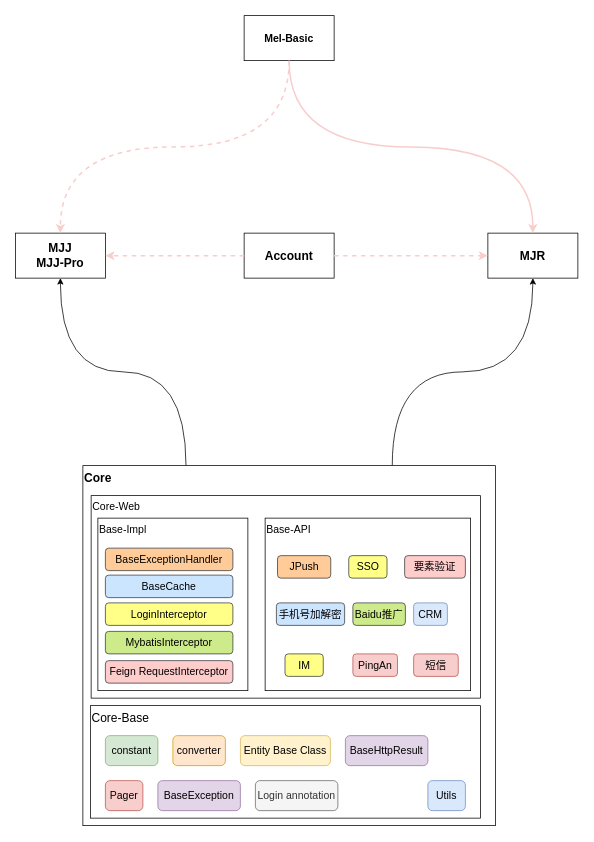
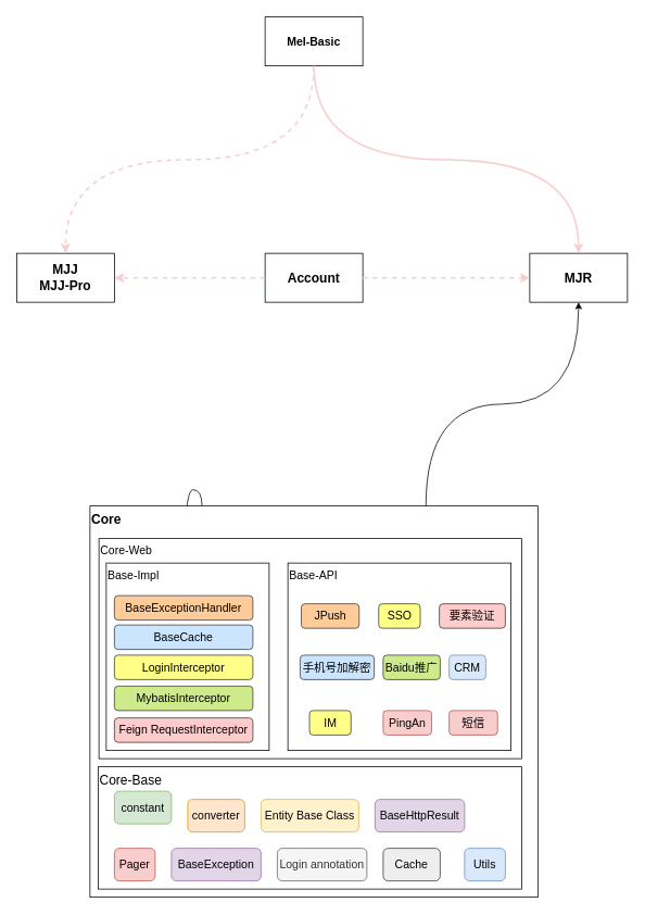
  <mxCell id="0" />
  <mxCell id="1" parent="0" />
- <mxCell id="2" value="" style="edgeStyle=orthogonalEdgeStyle;rounded=0;orthogonalLoop=1;jettySize=auto;html=1;fontSize=14;curved=1;exitX=0.25;exitY=0;exitDx=0;exitDy=0;" edge="1" parent="1" source="4" target="32"><mxGeometry relative="1" as="geometry" /></mxCell>
+ <mxCell id="2" value="" style="edgeStyle=orthogonalEdgeStyle;rounded=0;orthogonalLoop=1;jettySize=auto;html=1;fontSize=14;curved=1;exitX=0.25;exitY=0;exitDx=0;exitDy=0;" edge="1" parent="1" source="4" target="15"><mxGeometry relative="1" as="geometry" /></mxCell>
  <mxCell id="3" value="" style="edgeStyle=orthogonalEdgeStyle;rounded=0;orthogonalLoop=1;jettySize=auto;html=1;fontSize=14;curved=1;exitX=0.75;exitY=0;exitDx=0;exitDy=0;" edge="1" parent="1" source="4" target="33"><mxGeometry relative="1" as="geometry" /></mxCell>
  <mxCell id="4" value="Core" style="rounded=0;whiteSpace=wrap;html=1;align=left;fontStyle=1;verticalAlign=top;fontSize=16;" vertex="1" parent="1"><mxGeometry x="110" y="620" width="550" height="480" as="geometry" /></mxCell>
  <mxCell id="5" value="Core-Base" style="rounded=0;whiteSpace=wrap;html=1;fontSize=16;align=left;verticalAlign=top;" vertex="1" parent="1"><mxGeometry x="120" y="940" width="520" height="150" as="geometry" /></mxCell>
- <mxCell id="6" value="constant" style="rounded=1;whiteSpace=wrap;fontSize=14;align=center;fillColor=#d5e8d4;strokeColor=#82b366;" vertex="1" parent="1"><mxGeometry x="140" y="980" width="70" height="40" as="geometry" /></mxCell>
+ <mxCell id="6" value="constant" style="rounded=1;whiteSpace=wrap;fontSize=14;align=center;fillColor=#d5e8d4;strokeColor=#82b366;" vertex="1" parent="1"><mxGeometry x="140" y="970" width="70" height="40" as="geometry" /></mxCell>
  <mxCell id="7" value="converter" style="rounded=1;whiteSpace=wrap;fontSize=14;align=center;fillColor=#ffe6cc;strokeColor=#d79b00;" vertex="1" parent="1"><mxGeometry x="230" y="980" width="70" height="40" as="geometry" /></mxCell>
  <mxCell id="8" value="Entity Base Class" style="rounded=1;whiteSpace=wrap;fontSize=14;align=center;fillColor=#fff2cc;strokeColor=#d6b656;" vertex="1" parent="1"><mxGeometry x="320" y="980" width="120" height="40" as="geometry" /></mxCell>
  <mxCell id="9" value="Pager" style="rounded=1;whiteSpace=wrap;html=1;fontSize=14;align=center;fillColor=#f8cecc;strokeColor=#b85450;" vertex="1" parent="1"><mxGeometry x="140" y="1040" width="50" height="40" as="geometry" /></mxCell>
  <mxCell id="10" value="BaseException" style="rounded=1;whiteSpace=wrap;fontSize=14;align=center;fillColor=#e1d5e7;strokeColor=#9673a6;" vertex="1" parent="1"><mxGeometry x="210" y="1040" width="110" height="40" as="geometry" /></mxCell>
  <mxCell id="11" value="Login annotation" style="rounded=1;whiteSpace=wrap;fontSize=14;align=center;fillColor=#f5f5f5;strokeColor=#666666;fontColor=#333333;" vertex="1" parent="1"><mxGeometry x="340" y="1040" width="110" height="40" as="geometry" /></mxCell>
  <mxCell id="12" value="Core-Web" style="rounded=0;whiteSpace=wrap;html=1;fontSize=14;align=left;verticalAlign=top;" vertex="1" parent="1"><mxGeometry x="121" y="660" width="519" height="270" as="geometry" /></mxCell>
+ <mxCell id="13" value="Cache" style="rounded=1;whiteSpace=wrap;fontSize=14;align=center;fillColor=#eeeeee;strokeColor=#36393d;" vertex="1" parent="1"><mxGeometry x="470" y="1040" width="70" height="40" as="geometry" /></mxCell>
  <mxCell id="14" value="Base-Impl" style="rounded=0;whiteSpace=wrap;html=1;fontSize=14;align=left;verticalAlign=top;" vertex="1" parent="1"><mxGeometry x="130" y="690" width="200" height="230" as="geometry" /></mxCell>
  <mxCell id="15" value="BaseExceptionHandler" style="rounded=1;whiteSpace=wrap;fontSize=14;align=center;fillColor=#ffcc99;strokeColor=#36393d;" vertex="1" parent="1"><mxGeometry x="140" y="730" width="170" height="30" as="geometry" /></mxCell>
  <mxCell id="16" value="BaseCache" style="rounded=1;whiteSpace=wrap;fontSize=14;align=center;fillColor=#cce5ff;strokeColor=#36393d;" vertex="1" parent="1"><mxGeometry x="140" y="766" width="170" height="30" as="geometry" /></mxCell>
  <mxCell id="17" value="LoginInterceptor" style="rounded=1;whiteSpace=wrap;fontSize=14;align=center;fillColor=#ffff88;strokeColor=#36393d;" vertex="1" parent="1"><mxGeometry x="140" y="803" width="170" height="30" as="geometry" /></mxCell>
  <mxCell id="18" value="BaseHttpResult" style="rounded=1;whiteSpace=wrap;fontSize=14;align=center;fillColor=#e1d5e7;strokeColor=#9673a6;" vertex="1" parent="1"><mxGeometry x="460" y="980" width="110" height="40" as="geometry" /></mxCell>
  <mxCell id="19" value="MybatisInterceptor" style="rounded=1;whiteSpace=wrap;fontSize=14;align=center;fillColor=#cdeb8b;strokeColor=#36393d;" vertex="1" parent="1"><mxGeometry x="140" y="841" width="170" height="30" as="geometry" /></mxCell>
  <mxCell id="20" value="Feign RequestInterceptor" style="rounded=1;whiteSpace=wrap;fontSize=14;align=center;fillColor=#ffcccc;strokeColor=#36393d;" vertex="1" parent="1"><mxGeometry x="140" y="880" width="170" height="30" as="geometry" /></mxCell>
  <mxCell id="21" value="Base-API" style="rounded=0;whiteSpace=wrap;html=1;fontSize=14;align=left;verticalAlign=top;" vertex="1" parent="1"><mxGeometry x="353" y="690" width="274" height="230" as="geometry" /></mxCell>
  <mxCell id="22" value="JPush" style="rounded=1;whiteSpace=wrap;fontSize=14;align=center;fillColor=#ffcc99;strokeColor=#36393d;" vertex="1" parent="1"><mxGeometry x="369.5" y="740" width="71" height="30" as="geometry" /></mxCell>
  <mxCell id="23" value="手机号加解密" style="rounded=1;whiteSpace=wrap;fontSize=14;align=center;fillColor=#cce5ff;strokeColor=#36393d;" vertex="1" parent="1"><mxGeometry x="368" y="803" width="91" height="30" as="geometry" /></mxCell>
  <mxCell id="24" value="SSO" style="rounded=1;whiteSpace=wrap;fontSize=14;align=center;fillColor=#ffff88;strokeColor=#36393d;" vertex="1" parent="1"><mxGeometry x="464.5" y="740" width="51" height="30" as="geometry" /></mxCell>
  <mxCell id="25" value="Baidu推广" style="rounded=1;whiteSpace=wrap;fontSize=14;align=center;fillColor=#cdeb8b;strokeColor=#36393d;" vertex="1" parent="1"><mxGeometry x="470" y="803" width="70" height="30" as="geometry" /></mxCell>
  <mxCell id="26" value="要素验证" style="rounded=1;whiteSpace=wrap;fontSize=14;align=center;fillColor=#ffcccc;strokeColor=#36393d;" vertex="1" parent="1"><mxGeometry x="539" y="740" width="81" height="30" as="geometry" /></mxCell>
  <mxCell id="27" value="Utils" style="rounded=1;whiteSpace=wrap;html=1;fontSize=14;align=center;fillColor=#dae8fc;strokeColor=#6c8ebf;" vertex="1" parent="1"><mxGeometry x="570" y="1040" width="50" height="40" as="geometry" /></mxCell>
  <mxCell id="28" value="CRM" style="rounded=1;whiteSpace=wrap;fontSize=14;align=center;fillColor=#dae8fc;strokeColor=#6c8ebf;" vertex="1" parent="1"><mxGeometry x="551" y="803" width="45" height="30" as="geometry" /></mxCell>
  <mxCell id="29" value="IM" style="rounded=1;whiteSpace=wrap;fontSize=14;align=center;fillColor=#ffff88;strokeColor=#36393d;" vertex="1" parent="1"><mxGeometry x="379.5" y="871" width="51" height="30" as="geometry" /></mxCell>
  <mxCell id="30" value="PingAn" style="rounded=1;whiteSpace=wrap;fontSize=14;align=center;fillColor=#f8cecc;strokeColor=#b85450;" vertex="1" parent="1"><mxGeometry x="470" y="871" width="59.5" height="30" as="geometry" /></mxCell>
  <mxCell id="31" value="短信" style="rounded=1;whiteSpace=wrap;fontSize=14;align=center;fillColor=#f8cecc;strokeColor=#b85450;" vertex="1" parent="1"><mxGeometry x="551" y="871" width="59.5" height="30" as="geometry" /></mxCell>
  <mxCell id="32" value="MJJ&lt;br&gt;MJJ-Pro" style="whiteSpace=wrap;html=1;rounded=0;fontSize=16;fontStyle=1;align=center;verticalAlign=middle;" vertex="1" parent="1"><mxGeometry x="20" y="310" width="120" height="60" as="geometry" /></mxCell>
  <mxCell id="33" value="MJR" style="whiteSpace=wrap;html=1;rounded=0;fontSize=16;fontStyle=1;align=center;verticalAlign=middle;" vertex="1" parent="1"><mxGeometry x="650" y="310" width="120" height="60" as="geometry" /></mxCell>
  <mxCell id="34" value="Account" style="whiteSpace=wrap;html=1;rounded=0;fontSize=16;fontStyle=1;align=center;verticalAlign=middle;" vertex="1" parent="1"><mxGeometry x="325" y="310" width="120" height="60" as="geometry" /></mxCell>
  <mxCell id="35" value="Mel-Basic" style="rounded=0;whiteSpace=wrap;html=1;fontSize=14;align=center;verticalAlign=middle;fontStyle=1" vertex="1" parent="1"><mxGeometry x="325" y="20" width="120" height="60" as="geometry" /></mxCell>
  <mxCell id="36" value="" style="edgeStyle=orthogonalEdgeStyle;rounded=0;orthogonalLoop=1;jettySize=auto;html=1;fontSize=14;curved=1;exitX=0.5;exitY=1;exitDx=0;exitDy=0;entryX=0.5;entryY=0;entryDx=0;entryDy=0;dashed=1;strokeWidth=2;strokeColor=#F8CECC;" edge="1" parent="1" source="35" target="32"><mxGeometry relative="1" as="geometry"><mxPoint x="257.5" y="630" as="sourcePoint" /><mxPoint x="90" y="380" as="targetPoint" /></mxGeometry></mxCell>
  <mxCell id="37" value="" style="edgeStyle=orthogonalEdgeStyle;rounded=0;orthogonalLoop=1;jettySize=auto;html=1;fontSize=14;curved=1;exitX=0.5;exitY=1;exitDx=0;exitDy=0;dashed=0;strokeWidth=2;strokeColor=#F8CECC;" edge="1" parent="1" source="35" target="33"><mxGeometry relative="1" as="geometry"><mxPoint x="395" y="100" as="sourcePoint" /><mxPoint x="131.04" y="318.98" as="targetPoint" /></mxGeometry></mxCell>
  <mxCell id="38" value="" style="edgeStyle=orthogonalEdgeStyle;rounded=0;orthogonalLoop=1;jettySize=auto;html=1;fontSize=14;curved=1;exitX=0;exitY=0.5;exitDx=0;exitDy=0;entryX=1;entryY=0.5;entryDx=0;entryDy=0;dashed=1;strokeWidth=2;strokeColor=#F8CECC;" edge="1" parent="1" source="34" target="32"><mxGeometry relative="1" as="geometry"><mxPoint x="395" y="90" as="sourcePoint" /><mxPoint x="90" y="320" as="targetPoint" /></mxGeometry></mxCell>
  <mxCell id="39" value="" style="edgeStyle=orthogonalEdgeStyle;rounded=0;orthogonalLoop=1;jettySize=auto;html=1;fontSize=14;curved=1;exitX=1;exitY=0.5;exitDx=0;exitDy=0;entryX=0;entryY=0.5;entryDx=0;entryDy=0;dashed=1;strokeWidth=2;strokeColor=#F8CECC;" edge="1" parent="1" source="34" target="33"><mxGeometry relative="1" as="geometry"><mxPoint x="335" y="350" as="sourcePoint" /><mxPoint x="150" y="350" as="targetPoint" /></mxGeometry></mxCell>
